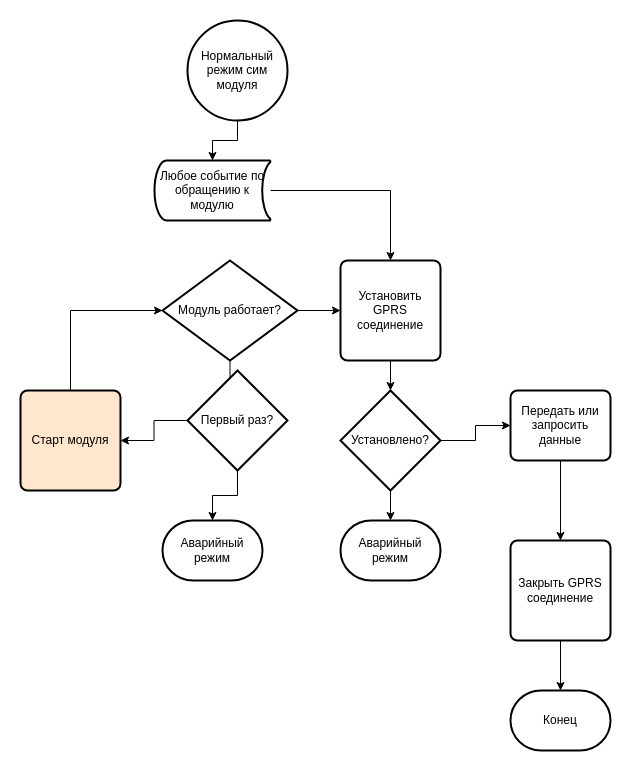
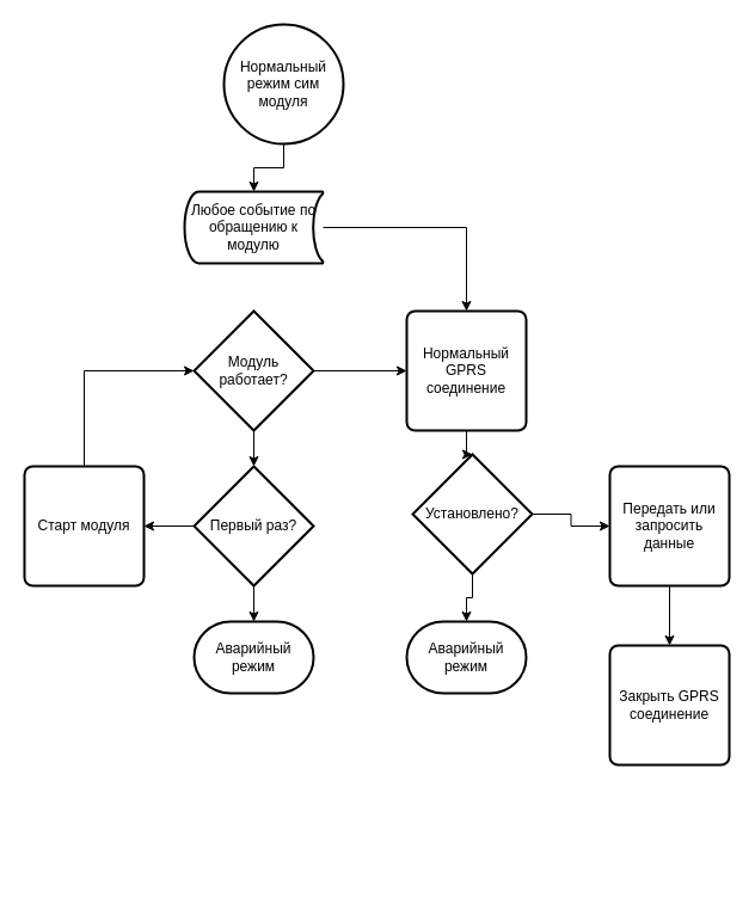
  <mxCell id="0" />
  <mxCell id="1" parent="0" />
  <mxCell id="2" style="edgeStyle=orthogonalEdgeStyle;rounded=0;orthogonalLoop=1;jettySize=auto;html=1;entryX=0.5;entryY=0;entryDx=0;entryDy=0;entryPerimeter=0;" edge="1" parent="1" source="3" target="8"><mxGeometry relative="1" as="geometry" /></mxCell>
  <mxCell id="3" value="Нормальный режим сим модуля" style="strokeWidth=2;html=1;shape=mxgraph.flowchart.start_2;whiteSpace=wrap;" vertex="1" parent="1"><mxGeometry x="187" y="20" width="100" height="100" as="geometry" /></mxCell>
  <mxCell id="4" style="edgeStyle=orthogonalEdgeStyle;rounded=0;orthogonalLoop=1;jettySize=auto;html=1;entryX=0.5;entryY=0;entryDx=0;entryDy=0;entryPerimeter=0;" edge="1" parent="1" source="6" target="11"><mxGeometry relative="1" as="geometry" /></mxCell>
  <mxCell id="5" style="edgeStyle=orthogonalEdgeStyle;rounded=0;orthogonalLoop=1;jettySize=auto;html=1;" edge="1" parent="1" source="6" target="16"><mxGeometry relative="1" as="geometry" /></mxCell>
- <mxCell id="6" value="Модуль работает?" style="strokeWidth=2;html=1;shape=mxgraph.flowchart.decision;whiteSpace=wrap;" vertex="1" parent="1"><mxGeometry x="162" y="260" width="135" height="100" as="geometry" /></mxCell>
+ <mxCell id="6" value="Модуль работает?" style="strokeWidth=2;html=1;shape=mxgraph.flowchart.decision;whiteSpace=wrap;" vertex="1" parent="1"><mxGeometry x="162" y="260" width="100" height="100" as="geometry" /></mxCell>
  <mxCell id="7" style="edgeStyle=orthogonalEdgeStyle;rounded=0;orthogonalLoop=1;jettySize=auto;html=1;" edge="1" parent="1" source="8" target="16"><mxGeometry relative="1" as="geometry" /></mxCell>
  <mxCell id="8" value="Любое событие по обращению к модулю" style="strokeWidth=2;html=1;shape=mxgraph.flowchart.stored_data;whiteSpace=wrap;" vertex="1" parent="1"><mxGeometry x="154" y="160" width="116" height="60" as="geometry" /></mxCell>
  <mxCell id="9" style="edgeStyle=orthogonalEdgeStyle;rounded=0;orthogonalLoop=1;jettySize=auto;html=1;entryX=1;entryY=0.5;entryDx=0;entryDy=0;" edge="1" parent="1" source="11" target="13"><mxGeometry relative="1" as="geometry" /></mxCell>
  <mxCell id="10" style="edgeStyle=orthogonalEdgeStyle;rounded=0;orthogonalLoop=1;jettySize=auto;html=1;entryX=0.5;entryY=0;entryDx=0;entryDy=0;entryPerimeter=0;" edge="1" parent="1" source="11" target="14"><mxGeometry relative="1" as="geometry" /></mxCell>
- <mxCell id="11" value="Первый раз?" style="strokeWidth=2;html=1;shape=mxgraph.flowchart.decision;whiteSpace=wrap;" vertex="1" parent="1"><mxGeometry x="187" y="370" width="100" height="100" as="geometry" /></mxCell>
+ <mxCell id="11" value="Первый раз?" style="strokeWidth=2;html=1;shape=mxgraph.flowchart.decision;whiteSpace=wrap;" vertex="1" parent="1"><mxGeometry x="162" y="390" width="100" height="100" as="geometry" /></mxCell>
  <mxCell id="12" style="edgeStyle=orthogonalEdgeStyle;rounded=0;orthogonalLoop=1;jettySize=auto;html=1;entryX=0;entryY=0.5;entryDx=0;entryDy=0;entryPerimeter=0;" edge="1" parent="1" source="13" target="6"><mxGeometry relative="1" as="geometry"><Array as="points"><mxPoint x="70" y="310" /></Array></mxGeometry></mxCell>
- <mxCell id="13" value="Старт модуля" style="rounded=1;whiteSpace=wrap;html=1;absoluteArcSize=1;arcSize=14;strokeWidth=2;fillColor=#ffe6cc;" vertex="1" parent="1"><mxGeometry x="20" y="390" width="100" height="100" as="geometry" /></mxCell>
+ <mxCell id="13" value="Старт модуля" style="rounded=1;whiteSpace=wrap;html=1;absoluteArcSize=1;arcSize=14;strokeWidth=2;" vertex="1" parent="1"><mxGeometry x="20" y="390" width="100" height="100" as="geometry" /></mxCell>
  <mxCell id="14" value="Аварийный режим" style="strokeWidth=2;html=1;shape=mxgraph.flowchart.terminator;whiteSpace=wrap;" vertex="1" parent="1"><mxGeometry x="162" y="520" width="100" height="60" as="geometry" /></mxCell>
  <mxCell id="15" style="edgeStyle=orthogonalEdgeStyle;rounded=0;orthogonalLoop=1;jettySize=auto;html=1;entryX=0.5;entryY=0;entryDx=0;entryDy=0;entryPerimeter=0;" edge="1" parent="1" source="16" target="19"><mxGeometry relative="1" as="geometry" /></mxCell>
- <mxCell id="16" value="Установить GPRS соединение" style="rounded=1;whiteSpace=wrap;html=1;absoluteArcSize=1;arcSize=14;strokeWidth=2;" vertex="1" parent="1"><mxGeometry x="340" y="260" width="100" height="100" as="geometry" /></mxCell>
+ <mxCell id="16" value="Нормальный GPRS соединение" style="rounded=1;whiteSpace=wrap;html=1;absoluteArcSize=1;arcSize=14;strokeWidth=2;" vertex="1" parent="1"><mxGeometry x="340" y="260" width="100" height="100" as="geometry" /></mxCell>
  <mxCell id="17" style="edgeStyle=orthogonalEdgeStyle;rounded=0;orthogonalLoop=1;jettySize=auto;html=1;entryX=0.5;entryY=0;entryDx=0;entryDy=0;entryPerimeter=0;" edge="1" parent="1" source="19" target="20"><mxGeometry relative="1" as="geometry" /></mxCell>
  <mxCell id="18" style="edgeStyle=orthogonalEdgeStyle;rounded=0;orthogonalLoop=1;jettySize=auto;html=1;" edge="1" parent="1" source="19" target="22"><mxGeometry relative="1" as="geometry" /></mxCell>
- <mxCell id="19" value="Установлено?" style="strokeWidth=2;html=1;shape=mxgraph.flowchart.decision;whiteSpace=wrap;" vertex="1" parent="1"><mxGeometry x="340" y="390" width="100" height="100" as="geometry" /></mxCell>
+ <mxCell id="19" value="Установлено?" style="strokeWidth=2;html=1;shape=mxgraph.flowchart.decision;whiteSpace=wrap;" vertex="1" parent="1"><mxGeometry x="345" y="380" width="100" height="100" as="geometry" /></mxCell>
  <mxCell id="20" value="Аварийный режим" style="strokeWidth=2;html=1;shape=mxgraph.flowchart.terminator;whiteSpace=wrap;" vertex="1" parent="1"><mxGeometry x="340" y="520" width="100" height="60" as="geometry" /></mxCell>
  <mxCell id="21" style="edgeStyle=orthogonalEdgeStyle;rounded=0;orthogonalLoop=1;jettySize=auto;html=1;entryX=0.5;entryY=0;entryDx=0;entryDy=0;" edge="1" parent="1" source="22" target="25"><mxGeometry relative="1" as="geometry" /></mxCell>
- <mxCell id="22" value="Передать или запросить данные" style="rounded=1;whiteSpace=wrap;html=1;absoluteArcSize=1;arcSize=14;strokeWidth=2;" vertex="1" parent="1"><mxGeometry x="510" y="390" width="100" height="70" as="geometry" /></mxCell>
- <mxCell id="23" value="Конец" style="strokeWidth=2;html=1;shape=mxgraph.flowchart.terminator;whiteSpace=wrap;" vertex="1" parent="1"><mxGeometry x="510" y="690" width="100" height="60" as="geometry" /></mxCell>
- <mxCell id="24" style="edgeStyle=orthogonalEdgeStyle;rounded=0;orthogonalLoop=1;jettySize=auto;html=1;entryX=0.5;entryY=0;entryDx=0;entryDy=0;entryPerimeter=0;" edge="1" parent="1" source="25" target="23"><mxGeometry relative="1" as="geometry" /></mxCell>
+ <mxCell id="22" value="Передать или запросить данные" style="rounded=1;whiteSpace=wrap;html=1;absoluteArcSize=1;arcSize=14;strokeWidth=2;" vertex="1" parent="1"><mxGeometry x="510" y="390" width="100" height="100" as="geometry" /></mxCell>
  <mxCell id="25" value="Закрыть GPRS соединение" style="rounded=1;whiteSpace=wrap;html=1;absoluteArcSize=1;arcSize=14;strokeWidth=2;" vertex="1" parent="1"><mxGeometry x="510" y="540" width="100" height="100" as="geometry" /></mxCell>
